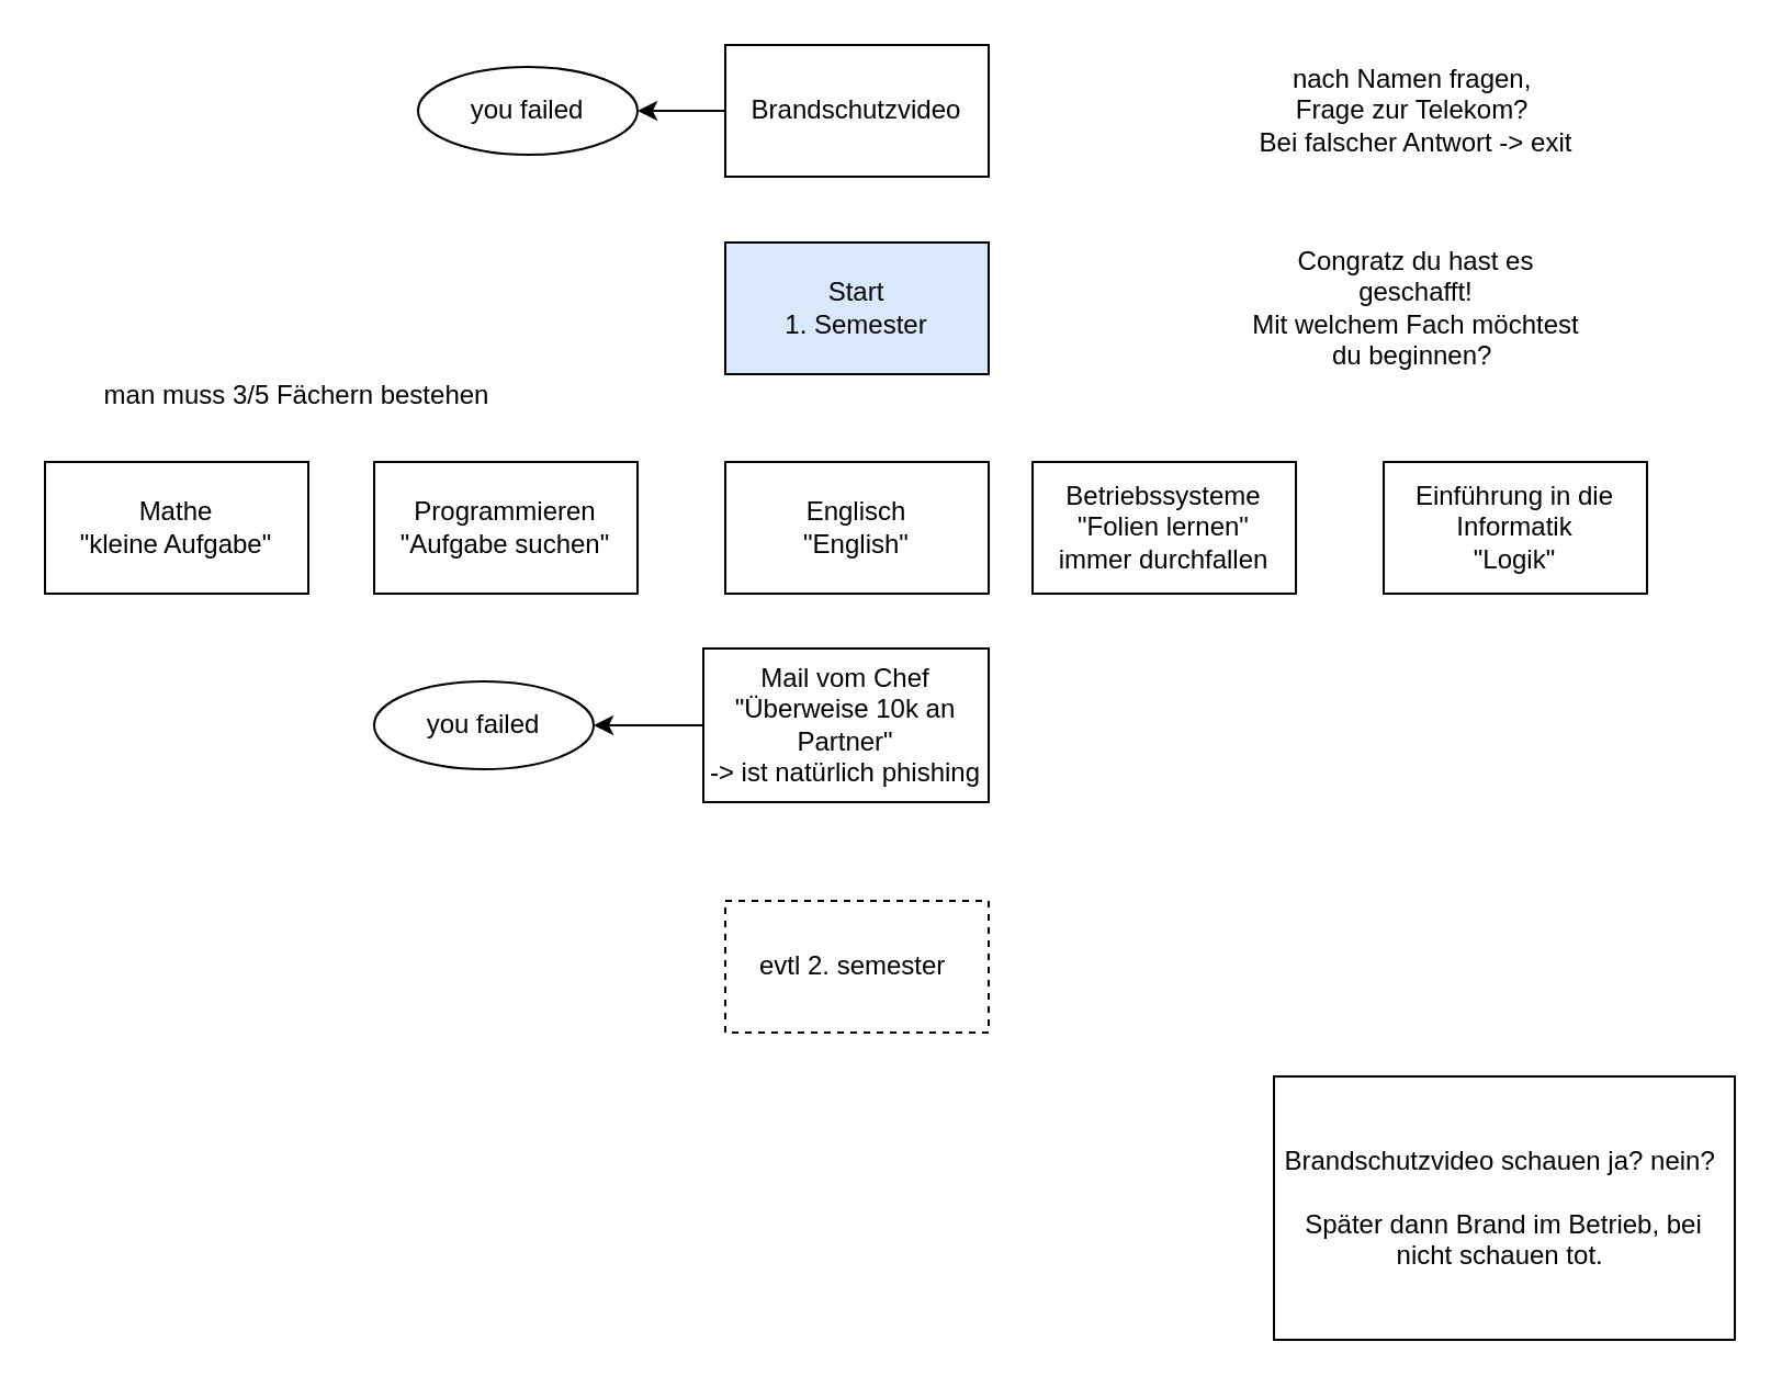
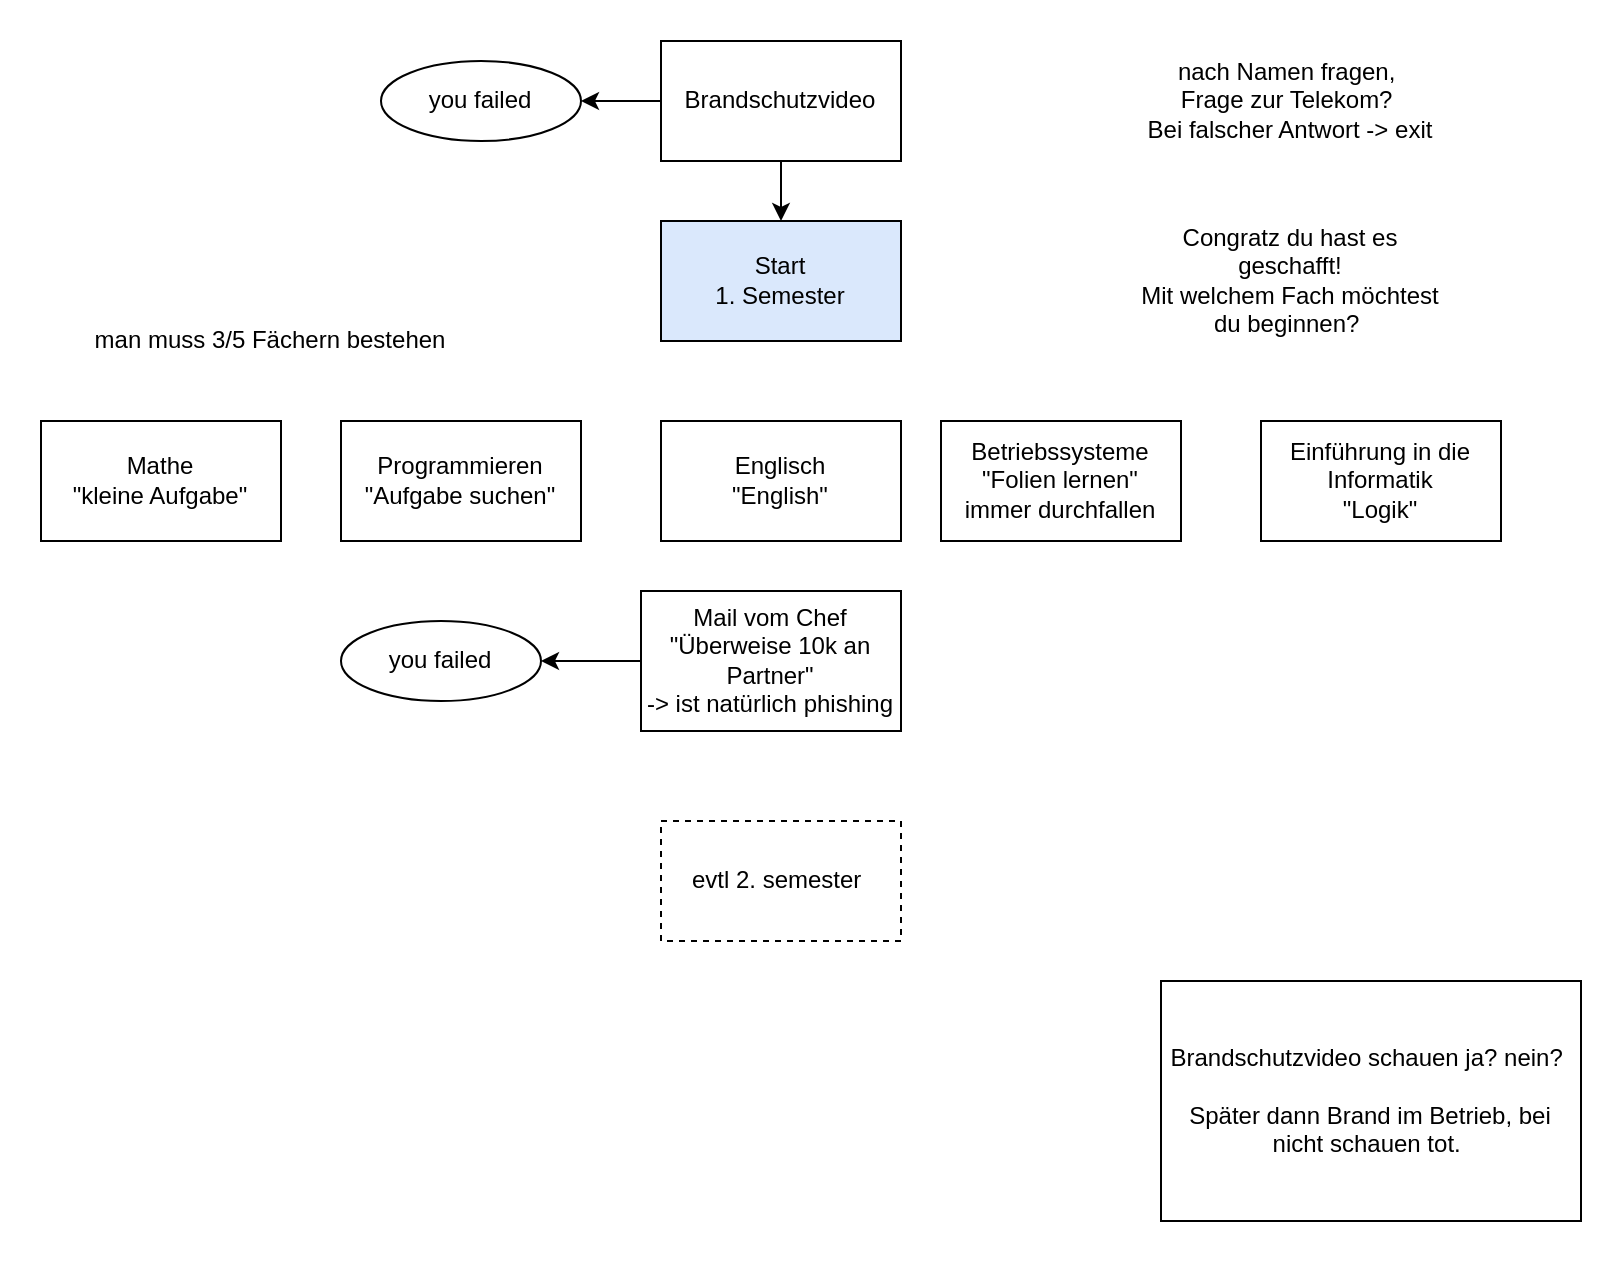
  <mxCell id="0" />
  <mxCell id="1" parent="0" />
  <mxCell id="2" value="Start&lt;br&gt;1. Semester" style="rounded=0;whiteSpace=wrap;html=1;fillColor=#dae8fc;" vertex="1" parent="1"><mxGeometry x="330" y="110" width="120" height="60" as="geometry" /></mxCell>
+ <mxCell id="3" value="" style="edgeStyle=orthogonalEdgeStyle;rounded=0;orthogonalLoop=1;jettySize=auto;html=1;" edge="1" parent="1" source="5" target="2"><mxGeometry relative="1" as="geometry" /></mxCell>
  <mxCell id="4" style="edgeStyle=orthogonalEdgeStyle;rounded=0;orthogonalLoop=1;jettySize=auto;html=1;exitX=0;exitY=0.5;exitDx=0;exitDy=0;entryX=1;entryY=0.5;entryDx=0;entryDy=0;" edge="1" parent="1" source="5" target="16"><mxGeometry relative="1" as="geometry" /></mxCell>
  <mxCell id="5" value="Brandschutzvideo" style="rounded=0;whiteSpace=wrap;html=1;" vertex="1" parent="1"><mxGeometry x="330" y="20" width="120" height="60" as="geometry" /></mxCell>
  <mxCell id="6" value="nach Namen fragen,&amp;nbsp;&lt;br&gt;Frage zur Telekom?&amp;nbsp;&lt;br&gt;Bei falscher Antwort -&amp;gt; exit" style="text;html=1;strokeColor=none;fillColor=none;align=center;verticalAlign=middle;whiteSpace=wrap;rounded=0;" vertex="1" parent="1"><mxGeometry x="560" y="20" width="170" height="60" as="geometry" /></mxCell>
  <mxCell id="7" value="Mathe&lt;br&gt;&quot;kleine Aufgabe&quot;" style="rounded=0;whiteSpace=wrap;html=1;" vertex="1" parent="1"><mxGeometry x="20" y="210" width="120" height="60" as="geometry" /></mxCell>
  <mxCell id="8" value="Programmieren&lt;br&gt;&quot;Aufgabe suchen&quot;" style="rounded=0;whiteSpace=wrap;html=1;" vertex="1" parent="1"><mxGeometry x="170" y="210" width="120" height="60" as="geometry" /></mxCell>
  <mxCell id="9" value="Congratz du hast es geschafft!&lt;br&gt;Mit welchem Fach möchtest du beginnen?&amp;nbsp;" style="text;html=1;strokeColor=none;fillColor=none;align=center;verticalAlign=middle;whiteSpace=wrap;rounded=0;" vertex="1" parent="1"><mxGeometry x="565" y="130" width="160" height="20" as="geometry" /></mxCell>
  <mxCell id="10" value="Englisch&lt;br&gt;&quot;English&quot;" style="rounded=0;whiteSpace=wrap;html=1;" vertex="1" parent="1"><mxGeometry x="330" y="210" width="120" height="60" as="geometry" /></mxCell>
  <mxCell id="11" value="Betriebssysteme&lt;br&gt;&quot;Folien lernen&quot;&lt;br&gt;immer durchfallen" style="rounded=0;whiteSpace=wrap;html=1;" vertex="1" parent="1"><mxGeometry x="470" y="210" width="120" height="60" as="geometry" /></mxCell>
- <mxCell id="12" value="man muss 3/5 Fächern bestehen" style="text;html=1;strokeColor=none;fillColor=none;align=center;verticalAlign=middle;whiteSpace=wrap;rounded=0;" vertex="1" parent="1"><mxGeometry x="40" y="160" width="190" height="40" as="geometry" /></mxCell>
+ <mxCell id="12" value="man muss 3/5 Fächern bestehen" style="text;html=1;strokeColor=none;fillColor=none;align=center;verticalAlign=middle;whiteSpace=wrap;rounded=0;" vertex="1" parent="1"><mxGeometry x="40" y="150" width="190" height="40" as="geometry" /></mxCell>
  <mxCell id="13" value="Einführung in die Informatik&lt;br&gt;&quot;Logik&quot;" style="rounded=0;whiteSpace=wrap;html=1;" vertex="1" parent="1"><mxGeometry x="630" y="210" width="120" height="60" as="geometry" /></mxCell>
  <mxCell id="14" style="edgeStyle=orthogonalEdgeStyle;rounded=0;orthogonalLoop=1;jettySize=auto;html=1;exitX=0;exitY=0.5;exitDx=0;exitDy=0;entryX=1;entryY=0.5;entryDx=0;entryDy=0;" edge="1" parent="1" source="15" target="17"><mxGeometry relative="1" as="geometry" /></mxCell>
  <mxCell id="15" value="Mail vom Chef&lt;br&gt;&quot;Überweise 10k an Partner&quot;&lt;br&gt;-&amp;gt; ist natürlich phishing" style="rounded=0;whiteSpace=wrap;html=1;" vertex="1" parent="1"><mxGeometry x="320" y="295" width="130" height="70" as="geometry" /></mxCell>
  <mxCell id="16" value="you failed" style="ellipse;whiteSpace=wrap;html=1;" vertex="1" parent="1"><mxGeometry x="190" y="30" width="100" height="40" as="geometry" /></mxCell>
  <mxCell id="17" value="you failed" style="ellipse;whiteSpace=wrap;html=1;" vertex="1" parent="1"><mxGeometry x="170" y="310" width="100" height="40" as="geometry" /></mxCell>
  <mxCell id="18" value="evtl 2. semester&amp;nbsp;" style="rounded=0;whiteSpace=wrap;html=1;dashed=1;" vertex="1" parent="1"><mxGeometry x="330" y="410" width="120" height="60" as="geometry" /></mxCell>
  <mxCell id="19" value="Brandschutzvideo schauen ja? nein?&amp;nbsp;&lt;br&gt;&lt;br&gt;Später dann Brand im Betrieb, bei nicht schauen tot.&amp;nbsp;" style="rounded=0;whiteSpace=wrap;html=1;" vertex="1" parent="1"><mxGeometry x="580" y="490" width="210" height="120" as="geometry" /></mxCell>
